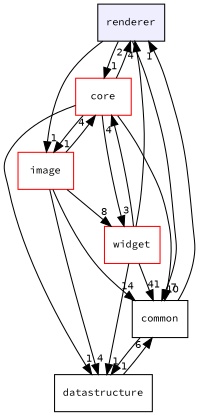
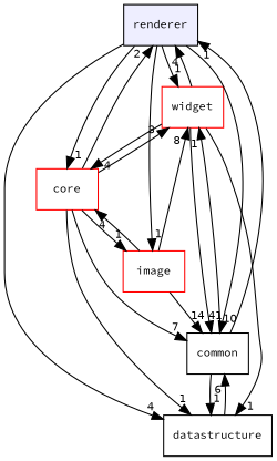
  digraph {
    compound=true
    fontname="Source Code Pro"
    node [fontname="Source Code Pro" fontsize=10 shape=box]
    edge [fontname="Source Code Pro" headlabel=1 labeldistance=1.5 labelfontname=Helvetica labelfontsize=10]
    n1 [fillcolor="#eeeeff" label=renderer pencolor=black style=filled]
    n2 [color=red fillcolor=white label=widget style=filled]
    n3 [label=datastructure]
    n4 [color=red label=core]
    n5 [color=red fillcolor=white label=image style=filled]
    n6 [label=common]
-   n5 -> n3 [headlabel=4]
+   n1 -> n2
+   n1 -> n3 [headlabel=4]
    n1 -> n4
    n1 -> n5
    n1 -> n6 [headlabel=10]
    n2 -> n1 [headlabel=4]
    n2 -> n3
    n2 -> n4 [headlabel=4]
    n2 -> n6 [headlabel=41]
    n3 -> n6 [headlabel=6]
    n4 -> n1 [headlabel=2]
    n4 -> n2 [headlabel=3]
    n4 -> n3
    n4 -> n5
    n4 -> n6 [headlabel=7]
    n5 -> n2 [headlabel=8]
    n5 -> n4 [headlabel=4]
    n5 -> n6 [headlabel=14]
    n6 -> n1
+   n6 -> n2
    n6 -> n3
  }
